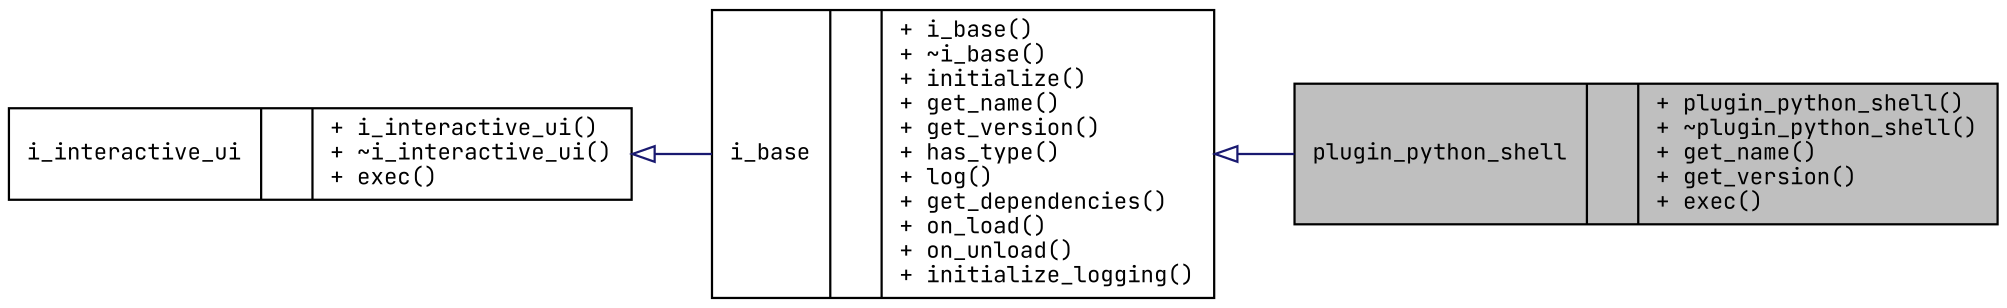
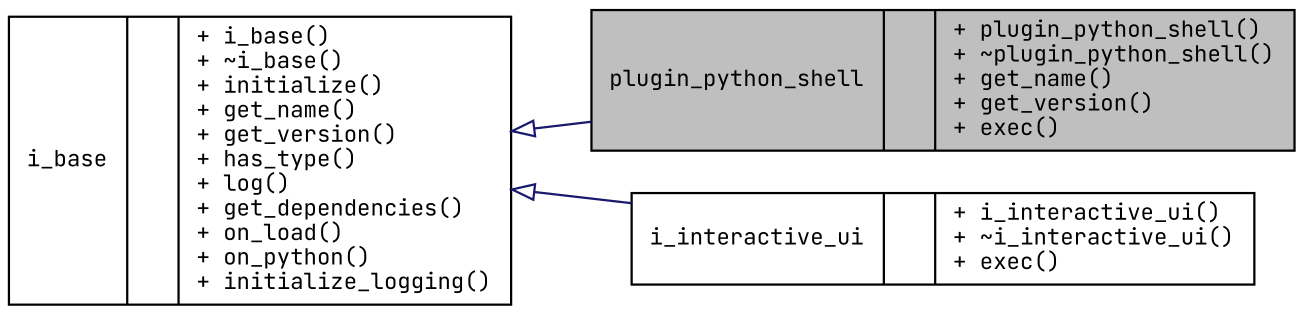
  digraph {
    fontname="JetBrains Mono"
    rankdir=LR
    node [color=black fillcolor=white fontname="JetBrains Mono" fontsize=10 shape=record style=filled]
    edge [arrowtail=onormal color=midnightblue dir=back fontname="JetBrains Mono" fontsize=10 labelfontname=Helvetica labelfontsize=10 style=solid]
    n1 [fillcolor=grey75 fontcolor=black height=0.2 label="{plugin_python_shell\n||+ plugin_python_shell()\l+ ~plugin_python_shell()\l+ get_name()\l+ get_version()\l+ exec()\l}" width=0.4]
    n2 [height=0.2 label="{i_interactive_ui\n||+ i_interactive_ui()\l+ ~i_interactive_ui()\l+ exec()\l}" width=0.4]
-   n3 [height=0.2 label="{i_base\n||+ i_base()\l+ ~i_base()\l+ initialize()\l+ get_name()\l+ get_version()\l+ has_type()\l+ log()\l+ get_dependencies()\l+ on_load()\l+ on_unload()\l+ initialize_logging()\l}" width=0.4]
+   n3 [height=0.2 label="{i_base\n||+ i_base()\l+ ~i_base()\l+ initialize()\l+ get_name()\l+ get_version()\l+ has_type()\l+ log()\l+ get_dependencies()\l+ on_load()\l+ on_python()\l+ initialize_logging()\l}" width=0.4]
    n3 -> n1
-   n2 -> n3
+   n3 -> n2
  }
